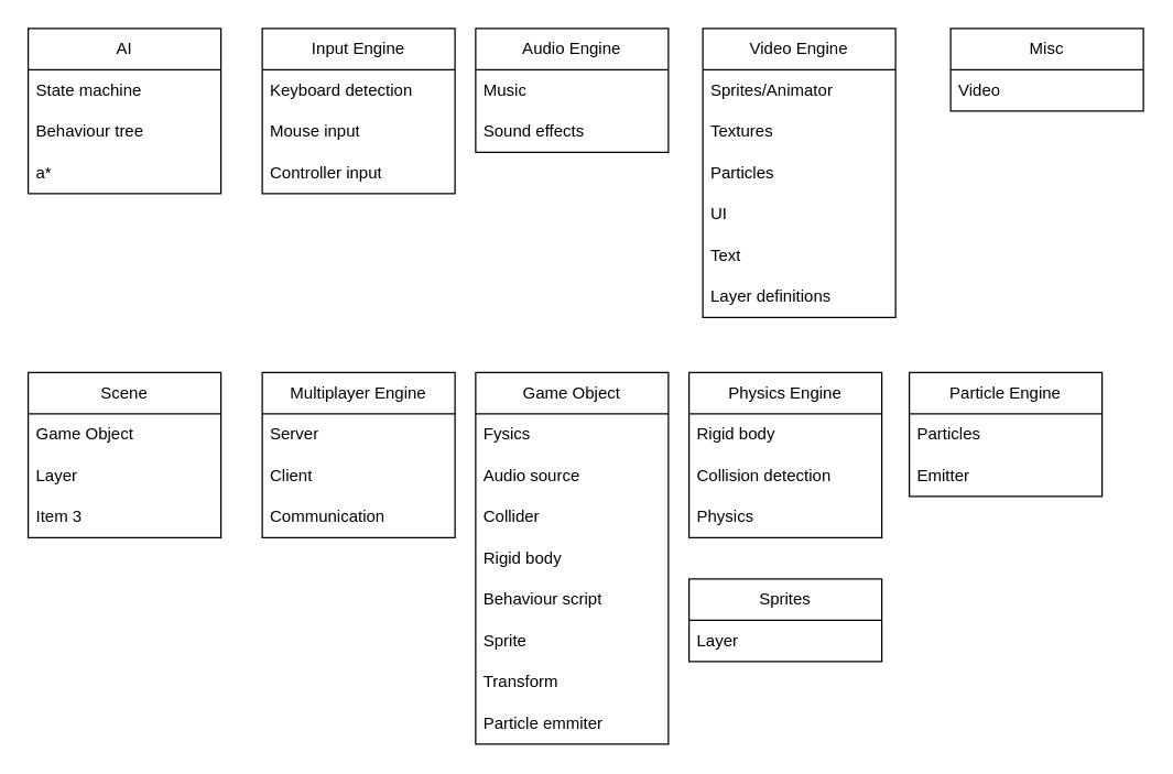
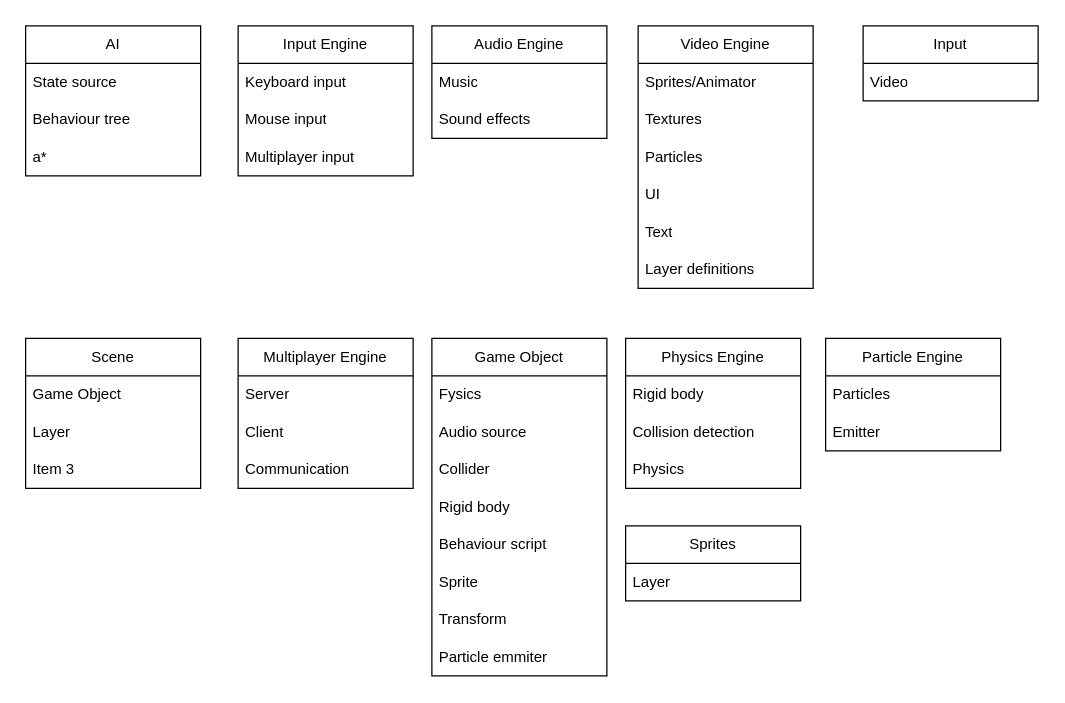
  <mxCell id="0" />
  <mxCell id="1" parent="0" />
  <mxCell id="2" value="Input Engine" style="swimlane;fontStyle=0;childLayout=stackLayout;horizontal=1;startSize=30;horizontalStack=0;resizeParent=1;resizeParentMax=0;resizeLast=0;collapsible=1;marginBottom=0;whiteSpace=wrap;html=1;" vertex="1" parent="1"><mxGeometry x="190" y="20" width="140" height="120" as="geometry" /></mxCell>
- <mxCell id="3" value="Keyboard detection" style="text;strokeColor=none;fillColor=none;align=left;verticalAlign=middle;spacingLeft=4;spacingRight=4;overflow=hidden;points=[[0,0.5],[1,0.5]];portConstraint=eastwest;rotatable=0;whiteSpace=wrap;html=1;" vertex="1" parent="2"><mxGeometry y="30" width="140" height="30" as="geometry" /></mxCell>
+ <mxCell id="3" value="Keyboard input" style="text;strokeColor=none;fillColor=none;align=left;verticalAlign=middle;spacingLeft=4;spacingRight=4;overflow=hidden;points=[[0,0.5],[1,0.5]];portConstraint=eastwest;rotatable=0;whiteSpace=wrap;html=1;" vertex="1" parent="2"><mxGeometry y="30" width="140" height="30" as="geometry" /></mxCell>
  <mxCell id="4" value="Mouse input" style="text;strokeColor=none;fillColor=none;align=left;verticalAlign=middle;spacingLeft=4;spacingRight=4;overflow=hidden;points=[[0,0.5],[1,0.5]];portConstraint=eastwest;rotatable=0;whiteSpace=wrap;html=1;" vertex="1" parent="2"><mxGeometry y="60" width="140" height="30" as="geometry" /></mxCell>
- <mxCell id="5" value="Controller input" style="text;strokeColor=none;fillColor=none;align=left;verticalAlign=middle;spacingLeft=4;spacingRight=4;overflow=hidden;points=[[0,0.5],[1,0.5]];portConstraint=eastwest;rotatable=0;whiteSpace=wrap;html=1;" vertex="1" parent="2"><mxGeometry y="90" width="140" height="30" as="geometry" /></mxCell>
+ <mxCell id="5" value="Multiplayer input" style="text;strokeColor=none;fillColor=none;align=left;verticalAlign=middle;spacingLeft=4;spacingRight=4;overflow=hidden;points=[[0,0.5],[1,0.5]];portConstraint=eastwest;rotatable=0;whiteSpace=wrap;html=1;" vertex="1" parent="2"><mxGeometry y="90" width="140" height="30" as="geometry" /></mxCell>
  <mxCell id="6" value="Audio Engine" style="swimlane;fontStyle=0;childLayout=stackLayout;horizontal=1;startSize=30;horizontalStack=0;resizeParent=1;resizeParentMax=0;resizeLast=0;collapsible=1;marginBottom=0;whiteSpace=wrap;html=1;" vertex="1" parent="1"><mxGeometry x="345" y="20" width="140" height="90" as="geometry" /></mxCell>
  <mxCell id="7" value="Music" style="text;strokeColor=none;fillColor=none;align=left;verticalAlign=middle;spacingLeft=4;spacingRight=4;overflow=hidden;points=[[0,0.5],[1,0.5]];portConstraint=eastwest;rotatable=0;whiteSpace=wrap;html=1;" vertex="1" parent="6"><mxGeometry y="30" width="140" height="30" as="geometry" /></mxCell>
  <mxCell id="8" value="Sound effects" style="text;strokeColor=none;fillColor=none;align=left;verticalAlign=middle;spacingLeft=4;spacingRight=4;overflow=hidden;points=[[0,0.5],[1,0.5]];portConstraint=eastwest;rotatable=0;whiteSpace=wrap;html=1;" vertex="1" parent="6"><mxGeometry y="60" width="140" height="30" as="geometry" /></mxCell>
  <mxCell id="9" value="Video Engine" style="swimlane;fontStyle=0;childLayout=stackLayout;horizontal=1;startSize=30;horizontalStack=0;resizeParent=1;resizeParentMax=0;resizeLast=0;collapsible=1;marginBottom=0;whiteSpace=wrap;html=1;" vertex="1" parent="1"><mxGeometry x="510" y="20" width="140" height="210" as="geometry" /></mxCell>
  <mxCell id="10" value="Sprites/Animator" style="text;strokeColor=none;fillColor=none;align=left;verticalAlign=middle;spacingLeft=4;spacingRight=4;overflow=hidden;points=[[0,0.5],[1,0.5]];portConstraint=eastwest;rotatable=0;whiteSpace=wrap;html=1;" vertex="1" parent="9"><mxGeometry y="30" width="140" height="30" as="geometry" /></mxCell>
  <mxCell id="11" value="Textures" style="text;strokeColor=none;fillColor=none;align=left;verticalAlign=middle;spacingLeft=4;spacingRight=4;overflow=hidden;points=[[0,0.5],[1,0.5]];portConstraint=eastwest;rotatable=0;whiteSpace=wrap;html=1;" vertex="1" parent="9"><mxGeometry y="60" width="140" height="30" as="geometry" /></mxCell>
  <mxCell id="12" value="Particles" style="text;strokeColor=none;fillColor=none;align=left;verticalAlign=middle;spacingLeft=4;spacingRight=4;overflow=hidden;points=[[0,0.5],[1,0.5]];portConstraint=eastwest;rotatable=0;whiteSpace=wrap;html=1;" vertex="1" parent="9"><mxGeometry y="90" width="140" height="30" as="geometry" /></mxCell>
  <mxCell id="13" value="UI" style="text;strokeColor=none;fillColor=none;align=left;verticalAlign=middle;spacingLeft=4;spacingRight=4;overflow=hidden;points=[[0,0.5],[1,0.5]];portConstraint=eastwest;rotatable=0;whiteSpace=wrap;html=1;" vertex="1" parent="9"><mxGeometry y="120" width="140" height="30" as="geometry" /></mxCell>
  <mxCell id="14" value="Text" style="text;strokeColor=none;fillColor=none;align=left;verticalAlign=middle;spacingLeft=4;spacingRight=4;overflow=hidden;points=[[0,0.5],[1,0.5]];portConstraint=eastwest;rotatable=0;whiteSpace=wrap;html=1;" vertex="1" parent="9"><mxGeometry y="150" width="140" height="30" as="geometry" /></mxCell>
  <mxCell id="15" value="Layer definitions" style="text;strokeColor=none;fillColor=none;align=left;verticalAlign=middle;spacingLeft=4;spacingRight=4;overflow=hidden;points=[[0,0.5],[1,0.5]];portConstraint=eastwest;rotatable=0;whiteSpace=wrap;html=1;" vertex="1" parent="9"><mxGeometry y="180" width="140" height="30" as="geometry" /></mxCell>
- <mxCell id="16" value="Misc" style="swimlane;fontStyle=0;childLayout=stackLayout;horizontal=1;startSize=30;horizontalStack=0;resizeParent=1;resizeParentMax=0;resizeLast=0;collapsible=1;marginBottom=0;whiteSpace=wrap;html=1;" vertex="1" parent="1"><mxGeometry x="690" y="20" width="140" height="60" as="geometry" /></mxCell>
+ <mxCell id="16" value="Input" style="swimlane;fontStyle=0;childLayout=stackLayout;horizontal=1;startSize=30;horizontalStack=0;resizeParent=1;resizeParentMax=0;resizeLast=0;collapsible=1;marginBottom=0;whiteSpace=wrap;html=1;" vertex="1" parent="1"><mxGeometry x="690" y="20" width="140" height="60" as="geometry" /></mxCell>
  <mxCell id="17" value="Video" style="text;strokeColor=none;fillColor=none;align=left;verticalAlign=middle;spacingLeft=4;spacingRight=4;overflow=hidden;points=[[0,0.5],[1,0.5]];portConstraint=eastwest;rotatable=0;whiteSpace=wrap;html=1;" vertex="1" parent="16"><mxGeometry y="30" width="140" height="30" as="geometry" /></mxCell>
  <mxCell id="18" value="Multiplayer Engine" style="swimlane;fontStyle=0;childLayout=stackLayout;horizontal=1;startSize=30;horizontalStack=0;resizeParent=1;resizeParentMax=0;resizeLast=0;collapsible=1;marginBottom=0;whiteSpace=wrap;html=1;" vertex="1" parent="1"><mxGeometry x="190" y="270" width="140" height="120" as="geometry" /></mxCell>
  <mxCell id="19" value="Server" style="text;strokeColor=none;fillColor=none;align=left;verticalAlign=middle;spacingLeft=4;spacingRight=4;overflow=hidden;points=[[0,0.5],[1,0.5]];portConstraint=eastwest;rotatable=0;whiteSpace=wrap;html=1;" vertex="1" parent="18"><mxGeometry y="30" width="140" height="30" as="geometry" /></mxCell>
  <mxCell id="20" value="Client" style="text;strokeColor=none;fillColor=none;align=left;verticalAlign=middle;spacingLeft=4;spacingRight=4;overflow=hidden;points=[[0,0.5],[1,0.5]];portConstraint=eastwest;rotatable=0;whiteSpace=wrap;html=1;" vertex="1" parent="18"><mxGeometry y="60" width="140" height="30" as="geometry" /></mxCell>
  <mxCell id="21" value="Communication" style="text;strokeColor=none;fillColor=none;align=left;verticalAlign=middle;spacingLeft=4;spacingRight=4;overflow=hidden;points=[[0,0.5],[1,0.5]];portConstraint=eastwest;rotatable=0;whiteSpace=wrap;html=1;" vertex="1" parent="18"><mxGeometry y="90" width="140" height="30" as="geometry" /></mxCell>
  <mxCell id="22" value="Game Object" style="swimlane;fontStyle=0;childLayout=stackLayout;horizontal=1;startSize=30;horizontalStack=0;resizeParent=1;resizeParentMax=0;resizeLast=0;collapsible=1;marginBottom=0;whiteSpace=wrap;html=1;" vertex="1" parent="1"><mxGeometry x="345" y="270" width="140" height="270" as="geometry" /></mxCell>
  <mxCell id="23" value="Fysics" style="text;strokeColor=none;fillColor=none;align=left;verticalAlign=middle;spacingLeft=4;spacingRight=4;overflow=hidden;points=[[0,0.5],[1,0.5]];portConstraint=eastwest;rotatable=0;whiteSpace=wrap;html=1;" vertex="1" parent="22"><mxGeometry y="30" width="140" height="30" as="geometry" /></mxCell>
  <mxCell id="24" value="Audio source" style="text;strokeColor=none;fillColor=none;align=left;verticalAlign=middle;spacingLeft=4;spacingRight=4;overflow=hidden;points=[[0,0.5],[1,0.5]];portConstraint=eastwest;rotatable=0;whiteSpace=wrap;html=1;" vertex="1" parent="22"><mxGeometry y="60" width="140" height="30" as="geometry" /></mxCell>
  <mxCell id="25" value="Collider" style="text;strokeColor=none;fillColor=none;align=left;verticalAlign=middle;spacingLeft=4;spacingRight=4;overflow=hidden;points=[[0,0.5],[1,0.5]];portConstraint=eastwest;rotatable=0;whiteSpace=wrap;html=1;" vertex="1" parent="22"><mxGeometry y="90" width="140" height="30" as="geometry" /></mxCell>
  <mxCell id="26" value="Rigid body" style="text;strokeColor=none;fillColor=none;align=left;verticalAlign=middle;spacingLeft=4;spacingRight=4;overflow=hidden;points=[[0,0.5],[1,0.5]];portConstraint=eastwest;rotatable=0;whiteSpace=wrap;html=1;" vertex="1" parent="22"><mxGeometry y="120" width="140" height="30" as="geometry" /></mxCell>
  <mxCell id="27" value="Behaviour script" style="text;strokeColor=none;fillColor=none;align=left;verticalAlign=middle;spacingLeft=4;spacingRight=4;overflow=hidden;points=[[0,0.5],[1,0.5]];portConstraint=eastwest;rotatable=0;whiteSpace=wrap;html=1;" vertex="1" parent="22"><mxGeometry y="150" width="140" height="30" as="geometry" /></mxCell>
  <mxCell id="28" value="Sprite" style="text;strokeColor=none;fillColor=none;align=left;verticalAlign=middle;spacingLeft=4;spacingRight=4;overflow=hidden;points=[[0,0.5],[1,0.5]];portConstraint=eastwest;rotatable=0;whiteSpace=wrap;html=1;" vertex="1" parent="22"><mxGeometry y="180" width="140" height="30" as="geometry" /></mxCell>
  <mxCell id="29" value="Transform" style="text;strokeColor=none;fillColor=none;align=left;verticalAlign=middle;spacingLeft=4;spacingRight=4;overflow=hidden;points=[[0,0.5],[1,0.5]];portConstraint=eastwest;rotatable=0;whiteSpace=wrap;html=1;" vertex="1" parent="22"><mxGeometry y="210" width="140" height="30" as="geometry" /></mxCell>
  <mxCell id="30" value="Particle emmiter" style="text;strokeColor=none;fillColor=none;align=left;verticalAlign=middle;spacingLeft=4;spacingRight=4;overflow=hidden;points=[[0,0.5],[1,0.5]];portConstraint=eastwest;rotatable=0;whiteSpace=wrap;html=1;" vertex="1" parent="22"><mxGeometry y="240" width="140" height="30" as="geometry" /></mxCell>
  <mxCell id="31" value="Physics Engine" style="swimlane;fontStyle=0;childLayout=stackLayout;horizontal=1;startSize=30;horizontalStack=0;resizeParent=1;resizeParentMax=0;resizeLast=0;collapsible=1;marginBottom=0;whiteSpace=wrap;html=1;" vertex="1" parent="1"><mxGeometry x="500" y="270" width="140" height="120" as="geometry" /></mxCell>
  <mxCell id="32" value="Rigid body" style="text;strokeColor=none;fillColor=none;align=left;verticalAlign=middle;spacingLeft=4;spacingRight=4;overflow=hidden;points=[[0,0.5],[1,0.5]];portConstraint=eastwest;rotatable=0;whiteSpace=wrap;html=1;" vertex="1" parent="31"><mxGeometry y="30" width="140" height="30" as="geometry" /></mxCell>
  <mxCell id="33" value="Collision detection" style="text;strokeColor=none;fillColor=none;align=left;verticalAlign=middle;spacingLeft=4;spacingRight=4;overflow=hidden;points=[[0,0.5],[1,0.5]];portConstraint=eastwest;rotatable=0;whiteSpace=wrap;html=1;" vertex="1" parent="31"><mxGeometry y="60" width="140" height="30" as="geometry" /></mxCell>
  <mxCell id="34" value="Physics" style="text;strokeColor=none;fillColor=none;align=left;verticalAlign=middle;spacingLeft=4;spacingRight=4;overflow=hidden;points=[[0,0.5],[1,0.5]];portConstraint=eastwest;rotatable=0;whiteSpace=wrap;html=1;" vertex="1" parent="31"><mxGeometry y="90" width="140" height="30" as="geometry" /></mxCell>
  <mxCell id="35" value="Particle Engine" style="swimlane;fontStyle=0;childLayout=stackLayout;horizontal=1;startSize=30;horizontalStack=0;resizeParent=1;resizeParentMax=0;resizeLast=0;collapsible=1;marginBottom=0;whiteSpace=wrap;html=1;" vertex="1" parent="1"><mxGeometry x="660" y="270" width="140" height="90" as="geometry" /></mxCell>
  <mxCell id="36" value="Particles" style="text;strokeColor=none;fillColor=none;align=left;verticalAlign=middle;spacingLeft=4;spacingRight=4;overflow=hidden;points=[[0,0.5],[1,0.5]];portConstraint=eastwest;rotatable=0;whiteSpace=wrap;html=1;" vertex="1" parent="35"><mxGeometry y="30" width="140" height="30" as="geometry" /></mxCell>
  <mxCell id="37" value="Emitter" style="text;strokeColor=none;fillColor=none;align=left;verticalAlign=middle;spacingLeft=4;spacingRight=4;overflow=hidden;points=[[0,0.5],[1,0.5]];portConstraint=eastwest;rotatable=0;whiteSpace=wrap;html=1;" vertex="1" parent="35"><mxGeometry y="60" width="140" height="30" as="geometry" /></mxCell>
  <mxCell id="38" value="Scene" style="swimlane;fontStyle=0;childLayout=stackLayout;horizontal=1;startSize=30;horizontalStack=0;resizeParent=1;resizeParentMax=0;resizeLast=0;collapsible=1;marginBottom=0;whiteSpace=wrap;html=1;" vertex="1" parent="1"><mxGeometry x="20" y="270" width="140" height="120" as="geometry" /></mxCell>
  <mxCell id="39" value="Game Object" style="text;strokeColor=none;fillColor=none;align=left;verticalAlign=middle;spacingLeft=4;spacingRight=4;overflow=hidden;points=[[0,0.5],[1,0.5]];portConstraint=eastwest;rotatable=0;whiteSpace=wrap;html=1;" vertex="1" parent="38"><mxGeometry y="30" width="140" height="30" as="geometry" /></mxCell>
  <mxCell id="40" value="Layer" style="text;strokeColor=none;fillColor=none;align=left;verticalAlign=middle;spacingLeft=4;spacingRight=4;overflow=hidden;points=[[0,0.5],[1,0.5]];portConstraint=eastwest;rotatable=0;whiteSpace=wrap;html=1;" vertex="1" parent="38"><mxGeometry y="60" width="140" height="30" as="geometry" /></mxCell>
  <mxCell id="41" value="Item 3" style="text;strokeColor=none;fillColor=none;align=left;verticalAlign=middle;spacingLeft=4;spacingRight=4;overflow=hidden;points=[[0,0.5],[1,0.5]];portConstraint=eastwest;rotatable=0;whiteSpace=wrap;html=1;" vertex="1" parent="38"><mxGeometry y="90" width="140" height="30" as="geometry" /></mxCell>
  <mxCell id="42" value="AI" style="swimlane;fontStyle=0;childLayout=stackLayout;horizontal=1;startSize=30;horizontalStack=0;resizeParent=1;resizeParentMax=0;resizeLast=0;collapsible=1;marginBottom=0;whiteSpace=wrap;html=1;" vertex="1" parent="1"><mxGeometry x="20" y="20" width="140" height="120" as="geometry" /></mxCell>
- <mxCell id="43" value="State machine" style="text;strokeColor=none;fillColor=none;align=left;verticalAlign=middle;spacingLeft=4;spacingRight=4;overflow=hidden;points=[[0,0.5],[1,0.5]];portConstraint=eastwest;rotatable=0;whiteSpace=wrap;html=1;" vertex="1" parent="42"><mxGeometry y="30" width="140" height="30" as="geometry" /></mxCell>
+ <mxCell id="43" value="State source" style="text;strokeColor=none;fillColor=none;align=left;verticalAlign=middle;spacingLeft=4;spacingRight=4;overflow=hidden;points=[[0,0.5],[1,0.5]];portConstraint=eastwest;rotatable=0;whiteSpace=wrap;html=1;" vertex="1" parent="42"><mxGeometry y="30" width="140" height="30" as="geometry" /></mxCell>
  <mxCell id="44" value="Behaviour tree" style="text;strokeColor=none;fillColor=none;align=left;verticalAlign=middle;spacingLeft=4;spacingRight=4;overflow=hidden;points=[[0,0.5],[1,0.5]];portConstraint=eastwest;rotatable=0;whiteSpace=wrap;html=1;" vertex="1" parent="42"><mxGeometry y="60" width="140" height="30" as="geometry" /></mxCell>
  <mxCell id="45" value="a*" style="text;strokeColor=none;fillColor=none;align=left;verticalAlign=middle;spacingLeft=4;spacingRight=4;overflow=hidden;points=[[0,0.5],[1,0.5]];portConstraint=eastwest;rotatable=0;whiteSpace=wrap;html=1;" vertex="1" parent="42"><mxGeometry y="90" width="140" height="30" as="geometry" /></mxCell>
  <mxCell id="46" value="Sprites" style="swimlane;fontStyle=0;childLayout=stackLayout;horizontal=1;startSize=30;horizontalStack=0;resizeParent=1;resizeParentMax=0;resizeLast=0;collapsible=1;marginBottom=0;whiteSpace=wrap;html=1;" vertex="1" parent="1"><mxGeometry x="500" y="420" width="140" height="60" as="geometry" /></mxCell>
  <mxCell id="47" value="Layer" style="text;strokeColor=none;fillColor=none;align=left;verticalAlign=middle;spacingLeft=4;spacingRight=4;overflow=hidden;points=[[0,0.5],[1,0.5]];portConstraint=eastwest;rotatable=0;whiteSpace=wrap;html=1;" vertex="1" parent="46"><mxGeometry y="30" width="140" height="30" as="geometry" /></mxCell>
